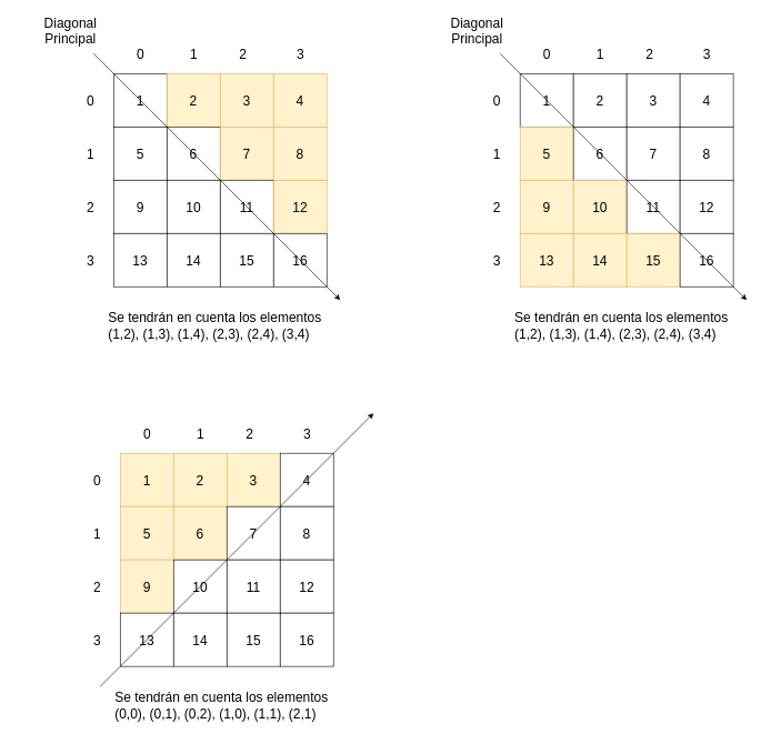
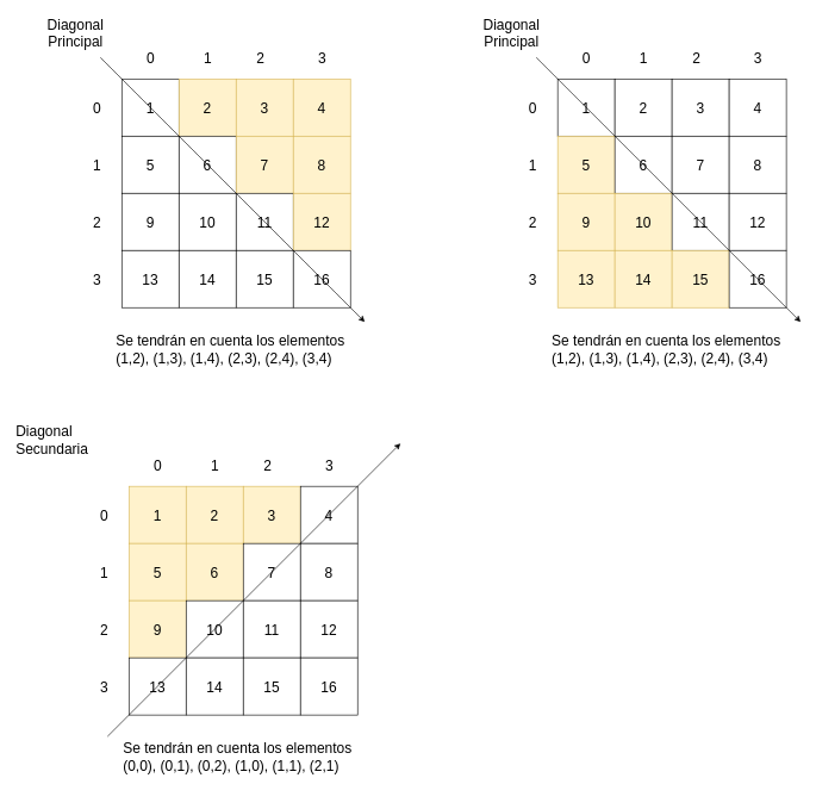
  <mxCell id="0" />
  <mxCell id="1" parent="0" />
  <mxCell id="2" value="1" style="whiteSpace=wrap;html=1;aspect=fixed;fontSize=20;" vertex="1" parent="1"><mxGeometry x="170" y="110" width="80" height="80" as="geometry" /></mxCell>
  <mxCell id="3" value="2" style="whiteSpace=wrap;html=1;aspect=fixed;fontSize=20;labelBackgroundColor=none;fillColor=#fff2cc;strokeColor=#d6b656;" vertex="1" parent="1"><mxGeometry x="250" y="110" width="80" height="80" as="geometry" /></mxCell>
  <mxCell id="4" value="3" style="whiteSpace=wrap;html=1;aspect=fixed;fontSize=20;fillColor=#fff2cc;strokeColor=#d6b656;" vertex="1" parent="1"><mxGeometry x="330" y="110" width="80" height="80" as="geometry" /></mxCell>
  <mxCell id="5" value="4" style="whiteSpace=wrap;html=1;aspect=fixed;fontSize=20;fillColor=#fff2cc;strokeColor=#d6b656;" vertex="1" parent="1"><mxGeometry x="410" y="110" width="80" height="80" as="geometry" /></mxCell>
  <mxCell id="6" value="5" style="whiteSpace=wrap;html=1;aspect=fixed;fontSize=20;" vertex="1" parent="1"><mxGeometry x="170" y="190" width="80" height="80" as="geometry" /></mxCell>
  <mxCell id="7" value="6" style="whiteSpace=wrap;html=1;aspect=fixed;fontSize=20;" vertex="1" parent="1"><mxGeometry x="250" y="190" width="80" height="80" as="geometry" /></mxCell>
  <mxCell id="8" value="7" style="whiteSpace=wrap;html=1;aspect=fixed;fontSize=20;fillColor=#fff2cc;strokeColor=#d6b656;" vertex="1" parent="1"><mxGeometry x="330" y="190" width="80" height="80" as="geometry" /></mxCell>
  <mxCell id="9" value="8" style="whiteSpace=wrap;html=1;aspect=fixed;fontSize=20;fillColor=#fff2cc;strokeColor=#d6b656;" vertex="1" parent="1"><mxGeometry x="410" y="190" width="80" height="80" as="geometry" /></mxCell>
  <mxCell id="10" value="9" style="whiteSpace=wrap;html=1;aspect=fixed;fontSize=20;" vertex="1" parent="1"><mxGeometry x="170" y="270" width="80" height="80" as="geometry" /></mxCell>
  <mxCell id="11" value="10" style="whiteSpace=wrap;html=1;aspect=fixed;fontSize=20;" vertex="1" parent="1"><mxGeometry x="250" y="270" width="80" height="80" as="geometry" /></mxCell>
  <mxCell id="12" value="11" style="whiteSpace=wrap;html=1;aspect=fixed;fontSize=20;" vertex="1" parent="1"><mxGeometry x="330" y="270" width="80" height="80" as="geometry" /></mxCell>
  <mxCell id="13" value="12" style="whiteSpace=wrap;html=1;aspect=fixed;fontSize=20;fillColor=#fff2cc;strokeColor=#d6b656;" vertex="1" parent="1"><mxGeometry x="410" y="270" width="80" height="80" as="geometry" /></mxCell>
  <mxCell id="14" value="13" style="whiteSpace=wrap;html=1;aspect=fixed;fontSize=20;" vertex="1" parent="1"><mxGeometry x="170" y="350" width="80" height="80" as="geometry" /></mxCell>
  <mxCell id="15" value="14" style="whiteSpace=wrap;html=1;aspect=fixed;fontSize=20;" vertex="1" parent="1"><mxGeometry x="250" y="350" width="80" height="80" as="geometry" /></mxCell>
  <mxCell id="16" value="15" style="whiteSpace=wrap;html=1;aspect=fixed;fontSize=20;" vertex="1" parent="1"><mxGeometry x="330" y="350" width="80" height="80" as="geometry" /></mxCell>
  <mxCell id="17" value="16" style="whiteSpace=wrap;html=1;aspect=fixed;fontSize=20;" vertex="1" parent="1"><mxGeometry x="410" y="350" width="80" height="80" as="geometry" /></mxCell>
  <mxCell id="18" value="" style="endArrow=classic;html=1;fontSize=20;" edge="1" parent="1"><mxGeometry width="50" height="50" relative="1" as="geometry"><mxPoint x="140" y="80" as="sourcePoint" /><mxPoint x="510" y="450" as="targetPoint" /></mxGeometry></mxCell>
  <mxCell id="19" value="Diagonal&lt;br&gt;Principal" style="text;html=1;align=center;verticalAlign=middle;resizable=0;points=[];autosize=1;fontSize=20;" vertex="1" parent="1"><mxGeometry x="60" width="90" height="50" as="geometry" y="20" /></mxCell>
  <mxCell id="20" value="0" style="text;html=1;align=center;verticalAlign=middle;resizable=0;points=[];autosize=1;fontSize=20;" vertex="1" parent="1"><mxGeometry x="195" y="65" width="30" height="30" as="geometry" /></mxCell>
  <mxCell id="21" value="1" style="text;html=1;align=center;verticalAlign=middle;resizable=0;points=[];autosize=1;fontSize=20;" vertex="1" parent="1"><mxGeometry x="275" y="65" width="30" height="30" as="geometry" /></mxCell>
  <mxCell id="22" value="2" style="text;html=1;align=center;verticalAlign=middle;resizable=0;points=[];autosize=1;fontSize=20;" vertex="1" parent="1"><mxGeometry x="349" y="65" width="30" height="30" as="geometry" /></mxCell>
  <mxCell id="23" value="3" style="text;html=1;align=center;verticalAlign=middle;resizable=0;points=[];autosize=1;fontSize=20;" vertex="1" parent="1"><mxGeometry x="435" y="65" width="30" height="30" as="geometry" /></mxCell>
  <mxCell id="24" value="0" style="text;html=1;align=center;verticalAlign=middle;resizable=0;points=[];autosize=1;fontSize=20;" vertex="1" parent="1"><mxGeometry x="120" y="135" width="30" height="30" as="geometry" /></mxCell>
  <mxCell id="25" value="1" style="text;html=1;align=center;verticalAlign=middle;resizable=0;points=[];autosize=1;fontSize=20;" vertex="1" parent="1"><mxGeometry x="120" y="215" width="30" height="30" as="geometry" /></mxCell>
  <mxCell id="26" value="2" style="text;html=1;align=center;verticalAlign=middle;resizable=0;points=[];autosize=1;fontSize=20;" vertex="1" parent="1"><mxGeometry x="120" y="295" width="30" height="30" as="geometry" /></mxCell>
  <mxCell id="27" value="3" style="text;html=1;align=center;verticalAlign=middle;resizable=0;points=[];autosize=1;fontSize=20;" vertex="1" parent="1"><mxGeometry x="120" y="375" width="30" height="30" as="geometry" /></mxCell>
  <mxCell id="28" value="Se tendrán en cuenta los elementos&lt;br&gt;(1,2), (1,3), (1,4), (2,3), (2,4), (3,4)&lt;br&gt;&amp;nbsp;" style="text;html=1;align=left;verticalAlign=middle;resizable=0;points=[];autosize=1;fontSize=20;" vertex="1" parent="1"><mxGeometry x="160" y="460" width="340" height="80" as="geometry" /></mxCell>
  <mxCell id="29" value="1" style="whiteSpace=wrap;html=1;aspect=fixed;fontSize=20;fillColor=#fff2cc;strokeColor=#d6b656;" vertex="1" parent="1"><mxGeometry x="180" y="680" width="80" height="80" as="geometry" /></mxCell>
  <mxCell id="30" value="2" style="whiteSpace=wrap;html=1;aspect=fixed;fontSize=20;labelBackgroundColor=none;fillColor=#fff2cc;strokeColor=#d6b656;" vertex="1" parent="1"><mxGeometry x="260" y="680" width="80" height="80" as="geometry" /></mxCell>
  <mxCell id="31" value="3" style="whiteSpace=wrap;html=1;aspect=fixed;fontSize=20;fillColor=#fff2cc;strokeColor=#d6b656;" vertex="1" parent="1"><mxGeometry x="340" y="680" width="80" height="80" as="geometry" /></mxCell>
  <mxCell id="32" value="4" style="whiteSpace=wrap;html=1;aspect=fixed;fontSize=20;" vertex="1" parent="1"><mxGeometry x="420" y="680" width="80" height="80" as="geometry" /></mxCell>
  <mxCell id="33" value="5" style="whiteSpace=wrap;html=1;aspect=fixed;fontSize=20;fillColor=#fff2cc;strokeColor=#d6b656;" vertex="1" parent="1"><mxGeometry x="180" y="760" width="80" height="80" as="geometry" /></mxCell>
  <mxCell id="34" value="6" style="whiteSpace=wrap;html=1;aspect=fixed;fontSize=20;fillColor=#fff2cc;strokeColor=#d6b656;" vertex="1" parent="1"><mxGeometry x="260" y="760" width="80" height="80" as="geometry" /></mxCell>
  <mxCell id="35" value="7" style="whiteSpace=wrap;html=1;aspect=fixed;fontSize=20;" vertex="1" parent="1"><mxGeometry x="340" y="760" width="80" height="80" as="geometry" /></mxCell>
  <mxCell id="36" value="8" style="whiteSpace=wrap;html=1;aspect=fixed;fontSize=20;" vertex="1" parent="1"><mxGeometry x="420" y="760" width="80" height="80" as="geometry" /></mxCell>
  <mxCell id="37" value="9" style="whiteSpace=wrap;html=1;aspect=fixed;fontSize=20;fillColor=#fff2cc;strokeColor=#d6b656;" vertex="1" parent="1"><mxGeometry x="180" y="840" width="80" height="80" as="geometry" /></mxCell>
  <mxCell id="38" value="10" style="whiteSpace=wrap;html=1;aspect=fixed;fontSize=20;" vertex="1" parent="1"><mxGeometry x="260" y="840" width="80" height="80" as="geometry" /></mxCell>
  <mxCell id="39" value="11" style="whiteSpace=wrap;html=1;aspect=fixed;fontSize=20;" vertex="1" parent="1"><mxGeometry x="340" y="840" width="80" height="80" as="geometry" /></mxCell>
  <mxCell id="40" value="12" style="whiteSpace=wrap;html=1;aspect=fixed;fontSize=20;" vertex="1" parent="1"><mxGeometry x="420" y="840" width="80" height="80" as="geometry" /></mxCell>
  <mxCell id="41" value="13" style="whiteSpace=wrap;html=1;aspect=fixed;fontSize=20;" vertex="1" parent="1"><mxGeometry x="180" y="920" width="80" height="80" as="geometry" /></mxCell>
  <mxCell id="42" value="14" style="whiteSpace=wrap;html=1;aspect=fixed;fontSize=20;" vertex="1" parent="1"><mxGeometry x="260" y="920" width="80" height="80" as="geometry" /></mxCell>
  <mxCell id="43" value="15" style="whiteSpace=wrap;html=1;aspect=fixed;fontSize=20;" vertex="1" parent="1"><mxGeometry x="340" y="920" width="80" height="80" as="geometry" /></mxCell>
  <mxCell id="44" value="16" style="whiteSpace=wrap;html=1;aspect=fixed;fontSize=20;" vertex="1" parent="1"><mxGeometry x="420" y="920" width="80" height="80" as="geometry" /></mxCell>
  <mxCell id="45" value="" style="endArrow=classic;html=1;fontSize=20;" edge="1" parent="1"><mxGeometry width="50" height="50" relative="1" as="geometry"><mxPoint x="150" y="1030" as="sourcePoint" /><mxPoint x="560" y="620" as="targetPoint" /></mxGeometry></mxCell>
+ <mxCell id="46" value="Diagonal&lt;br&gt;&lt;div&gt;&lt;span&gt;Secundaria&lt;/span&gt;&lt;/div&gt;" style="text;html=1;align=left;verticalAlign=middle;resizable=0;points=[];autosize=1;fontSize=20;" vertex="1" parent="1"><mxGeometry x="20" y="590" width="120" height="50" as="geometry" /></mxCell>
  <mxCell id="47" value="0" style="text;html=1;align=center;verticalAlign=middle;resizable=0;points=[];autosize=1;fontSize=20;" vertex="1" parent="1"><mxGeometry x="205" y="635" width="30" height="30" as="geometry" /></mxCell>
  <mxCell id="48" value="1" style="text;html=1;align=center;verticalAlign=middle;resizable=0;points=[];autosize=1;fontSize=20;" vertex="1" parent="1"><mxGeometry x="285" y="635" width="30" height="30" as="geometry" /></mxCell>
  <mxCell id="49" value="2" style="text;html=1;align=center;verticalAlign=middle;resizable=0;points=[];autosize=1;fontSize=20;" vertex="1" parent="1"><mxGeometry x="359" y="635" width="30" height="30" as="geometry" /></mxCell>
  <mxCell id="50" value="3" style="text;html=1;align=center;verticalAlign=middle;resizable=0;points=[];autosize=1;fontSize=20;" vertex="1" parent="1"><mxGeometry x="445" y="635" width="30" height="30" as="geometry" /></mxCell>
  <mxCell id="51" value="0" style="text;html=1;align=center;verticalAlign=middle;resizable=0;points=[];autosize=1;fontSize=20;" vertex="1" parent="1"><mxGeometry x="130" y="705" width="30" height="30" as="geometry" /></mxCell>
  <mxCell id="52" value="1" style="text;html=1;align=center;verticalAlign=middle;resizable=0;points=[];autosize=1;fontSize=20;" vertex="1" parent="1"><mxGeometry x="130" y="785" width="30" height="30" as="geometry" /></mxCell>
  <mxCell id="53" value="2" style="text;html=1;align=center;verticalAlign=middle;resizable=0;points=[];autosize=1;fontSize=20;" vertex="1" parent="1"><mxGeometry x="130" y="865" width="30" height="30" as="geometry" /></mxCell>
  <mxCell id="54" value="3" style="text;html=1;align=center;verticalAlign=middle;resizable=0;points=[];autosize=1;fontSize=20;" vertex="1" parent="1"><mxGeometry x="130" y="945" width="30" height="30" as="geometry" /></mxCell>
  <mxCell id="55" value="Se tendrán en cuenta los elementos&lt;br&gt;(0,0), (0,1), (0,2), (1,0), (1,1), (2,1)&lt;br&gt;&amp;nbsp;" style="text;html=1;align=left;verticalAlign=middle;resizable=0;points=[];autosize=1;fontSize=20;" vertex="1" parent="1"><mxGeometry x="170" y="1030" width="340" height="80" as="geometry" /></mxCell>
  <mxCell id="56" value="1" style="whiteSpace=wrap;html=1;aspect=fixed;fontSize=20;" vertex="1" parent="1"><mxGeometry x="780" y="110" width="80" height="80" as="geometry" /></mxCell>
  <mxCell id="57" value="2" style="whiteSpace=wrap;html=1;aspect=fixed;fontSize=20;labelBackgroundColor=none;" vertex="1" parent="1"><mxGeometry x="860" y="110" width="80" height="80" as="geometry" /></mxCell>
  <mxCell id="58" value="3" style="whiteSpace=wrap;html=1;aspect=fixed;fontSize=20;" vertex="1" parent="1"><mxGeometry x="940" y="110" width="80" height="80" as="geometry" /></mxCell>
  <mxCell id="59" value="4" style="whiteSpace=wrap;html=1;aspect=fixed;fontSize=20;" vertex="1" parent="1"><mxGeometry x="1020" y="110" width="80" height="80" as="geometry" /></mxCell>
  <mxCell id="60" value="5" style="whiteSpace=wrap;html=1;aspect=fixed;fontSize=20;fillColor=#fff2cc;strokeColor=#d6b656;" vertex="1" parent="1"><mxGeometry x="780" y="190" width="80" height="80" as="geometry" /></mxCell>
  <mxCell id="61" value="6" style="whiteSpace=wrap;html=1;aspect=fixed;fontSize=20;" vertex="1" parent="1"><mxGeometry x="860" y="190" width="80" height="80" as="geometry" /></mxCell>
  <mxCell id="62" value="7" style="whiteSpace=wrap;html=1;aspect=fixed;fontSize=20;" vertex="1" parent="1"><mxGeometry x="940" y="190" width="80" height="80" as="geometry" /></mxCell>
  <mxCell id="63" value="8" style="whiteSpace=wrap;html=1;aspect=fixed;fontSize=20;" vertex="1" parent="1"><mxGeometry x="1020" y="190" width="80" height="80" as="geometry" /></mxCell>
  <mxCell id="64" value="9" style="whiteSpace=wrap;html=1;aspect=fixed;fontSize=20;fillColor=#fff2cc;strokeColor=#d6b656;" vertex="1" parent="1"><mxGeometry x="780" y="270" width="80" height="80" as="geometry" /></mxCell>
  <mxCell id="65" value="10" style="whiteSpace=wrap;html=1;aspect=fixed;fontSize=20;fillColor=#fff2cc;strokeColor=#d6b656;" vertex="1" parent="1"><mxGeometry x="860" y="270" width="80" height="80" as="geometry" /></mxCell>
  <mxCell id="66" value="11" style="whiteSpace=wrap;html=1;aspect=fixed;fontSize=20;" vertex="1" parent="1"><mxGeometry x="940" y="270" width="80" height="80" as="geometry" /></mxCell>
  <mxCell id="67" value="12" style="whiteSpace=wrap;html=1;aspect=fixed;fontSize=20;" vertex="1" parent="1"><mxGeometry x="1020" y="270" width="80" height="80" as="geometry" /></mxCell>
  <mxCell id="68" value="13" style="whiteSpace=wrap;html=1;aspect=fixed;fontSize=20;fillColor=#fff2cc;strokeColor=#d6b656;" vertex="1" parent="1"><mxGeometry x="780" y="350" width="80" height="80" as="geometry" /></mxCell>
  <mxCell id="69" value="14" style="whiteSpace=wrap;html=1;aspect=fixed;fontSize=20;fillColor=#fff2cc;strokeColor=#d6b656;" vertex="1" parent="1"><mxGeometry x="860" y="350" width="80" height="80" as="geometry" /></mxCell>
  <mxCell id="70" value="15" style="whiteSpace=wrap;html=1;aspect=fixed;fontSize=20;fillColor=#fff2cc;strokeColor=#d6b656;" vertex="1" parent="1"><mxGeometry x="940" y="350" width="80" height="80" as="geometry" /></mxCell>
  <mxCell id="71" value="16" style="whiteSpace=wrap;html=1;aspect=fixed;fontSize=20;" vertex="1" parent="1"><mxGeometry x="1020" y="350" width="80" height="80" as="geometry" /></mxCell>
  <mxCell id="72" value="" style="endArrow=classic;html=1;fontSize=20;" edge="1" parent="1"><mxGeometry width="50" height="50" relative="1" as="geometry"><mxPoint x="750" y="80" as="sourcePoint" /><mxPoint x="1120" y="450" as="targetPoint" /></mxGeometry></mxCell>
  <mxCell id="73" value="Diagonal&lt;br&gt;Principal" style="text;html=1;align=center;verticalAlign=middle;resizable=0;points=[];autosize=1;fontSize=20;" vertex="1" parent="1"><mxGeometry x="670" width="90" height="50" as="geometry" y="20" /></mxCell>
  <mxCell id="74" value="0" style="text;html=1;align=center;verticalAlign=middle;resizable=0;points=[];autosize=1;fontSize=20;" vertex="1" parent="1"><mxGeometry x="805" y="65" width="30" height="30" as="geometry" /></mxCell>
  <mxCell id="75" value="1" style="text;html=1;align=center;verticalAlign=middle;resizable=0;points=[];autosize=1;fontSize=20;" vertex="1" parent="1"><mxGeometry x="885" y="65" width="30" height="30" as="geometry" /></mxCell>
  <mxCell id="76" value="2" style="text;html=1;align=center;verticalAlign=middle;resizable=0;points=[];autosize=1;fontSize=20;" vertex="1" parent="1"><mxGeometry x="959" y="65" width="30" height="30" as="geometry" /></mxCell>
  <mxCell id="77" value="3" style="text;html=1;align=center;verticalAlign=middle;resizable=0;points=[];autosize=1;fontSize=20;" vertex="1" parent="1"><mxGeometry x="1045" y="65" width="30" height="30" as="geometry" /></mxCell>
  <mxCell id="78" value="0" style="text;html=1;align=center;verticalAlign=middle;resizable=0;points=[];autosize=1;fontSize=20;" vertex="1" parent="1"><mxGeometry x="730" y="135" width="30" height="30" as="geometry" /></mxCell>
  <mxCell id="79" value="1" style="text;html=1;align=center;verticalAlign=middle;resizable=0;points=[];autosize=1;fontSize=20;" vertex="1" parent="1"><mxGeometry x="730" y="215" width="30" height="30" as="geometry" /></mxCell>
  <mxCell id="80" value="2" style="text;html=1;align=center;verticalAlign=middle;resizable=0;points=[];autosize=1;fontSize=20;" vertex="1" parent="1"><mxGeometry x="730" y="295" width="30" height="30" as="geometry" /></mxCell>
  <mxCell id="81" value="3" style="text;html=1;align=center;verticalAlign=middle;resizable=0;points=[];autosize=1;fontSize=20;" vertex="1" parent="1"><mxGeometry x="730" y="375" width="30" height="30" as="geometry" /></mxCell>
  <mxCell id="82" value="Se tendrán en cuenta los elementos&lt;br&gt;(1,2), (1,3), (1,4), (2,3), (2,4), (3,4)&lt;br&gt;&amp;nbsp;" style="text;html=1;align=left;verticalAlign=middle;resizable=0;points=[];autosize=1;fontSize=20;" vertex="1" parent="1"><mxGeometry x="770" y="460" width="340" height="80" as="geometry" /></mxCell>
